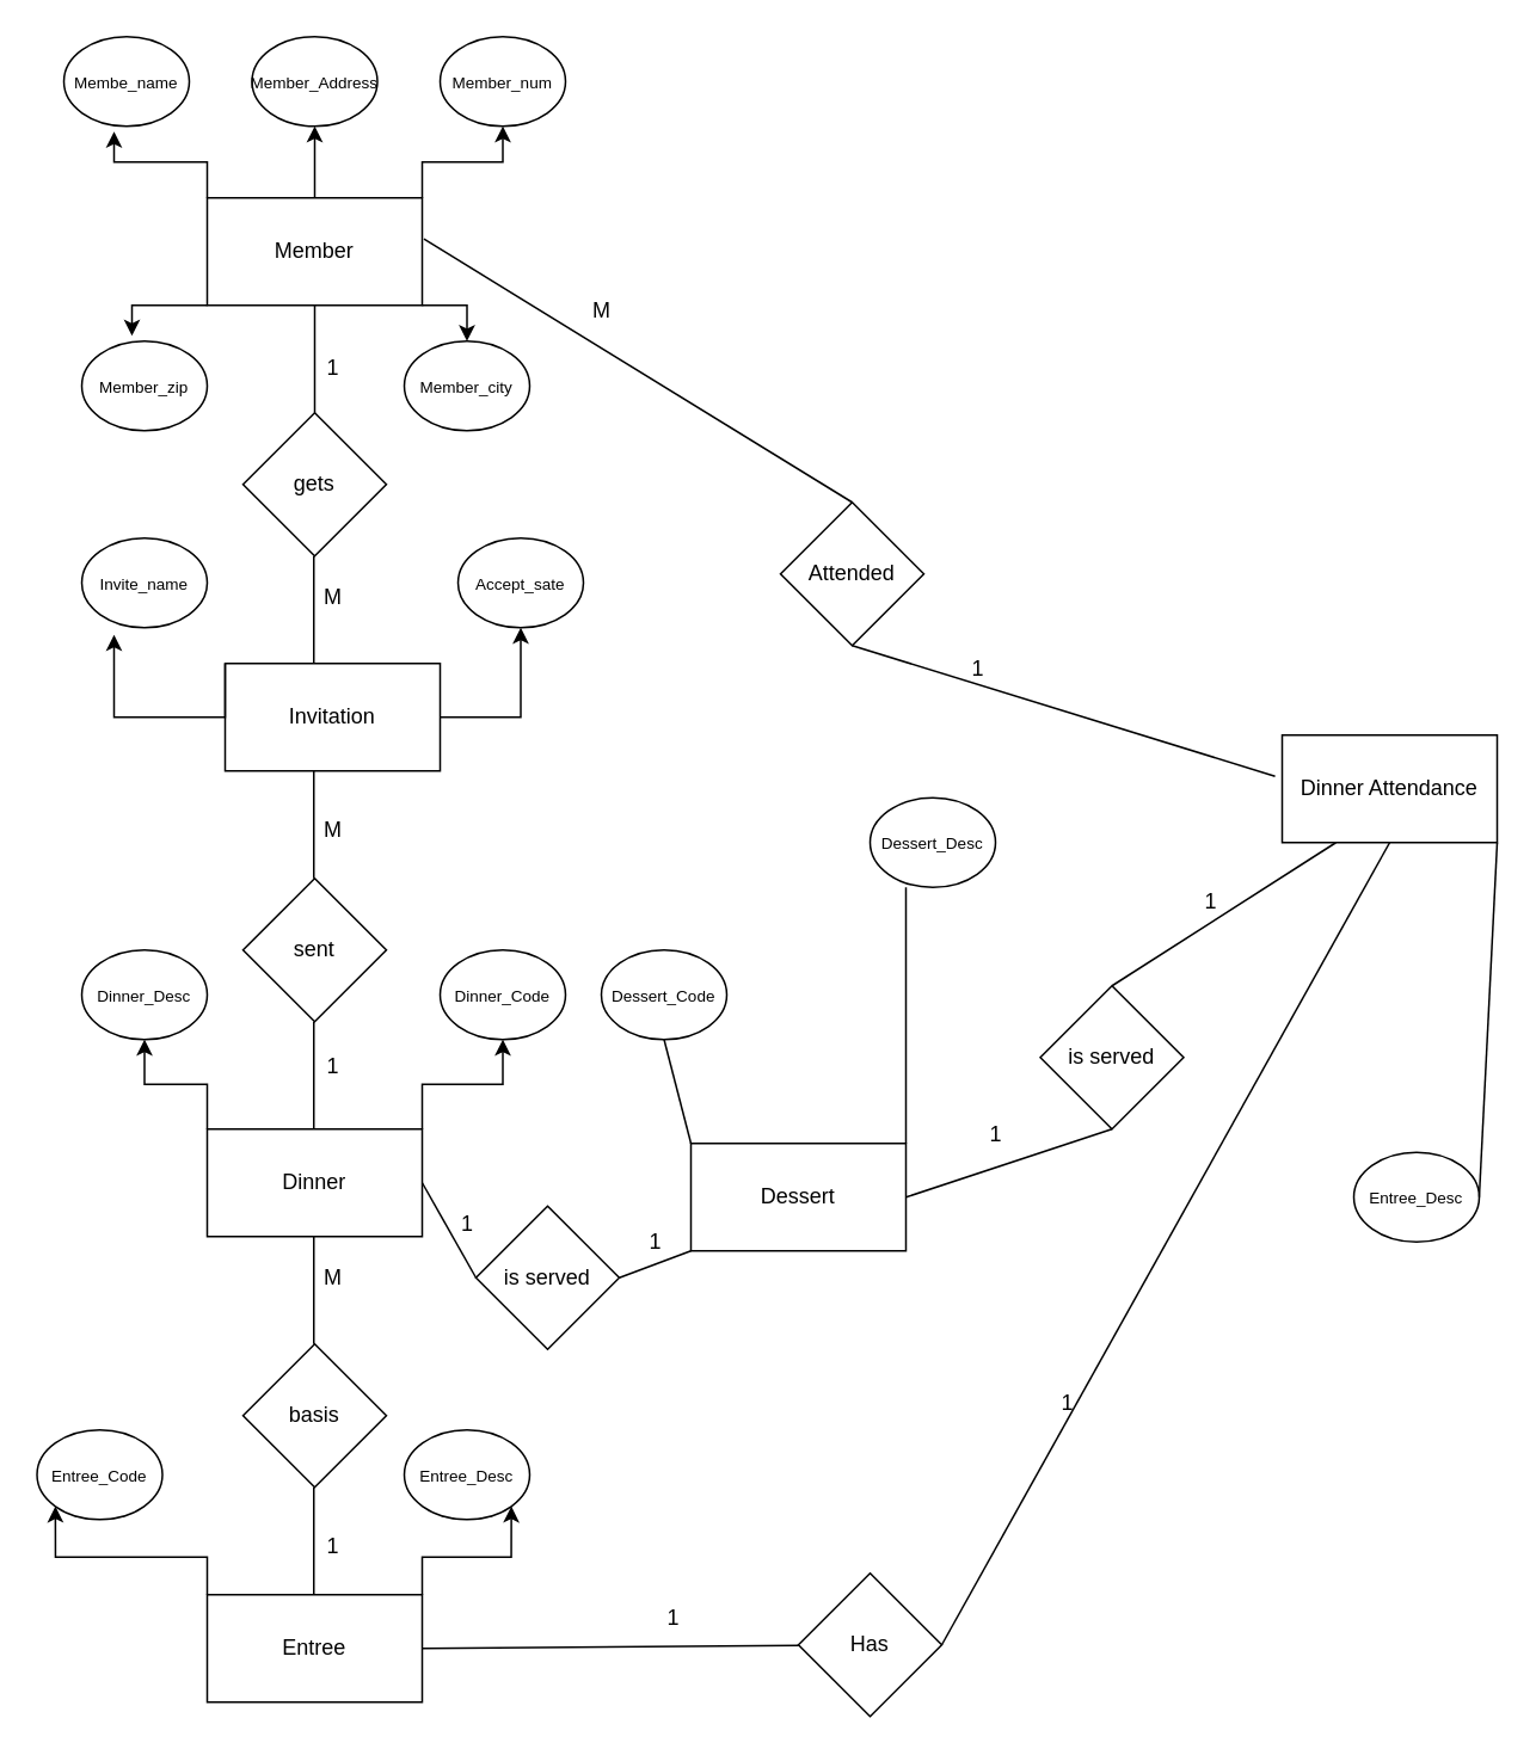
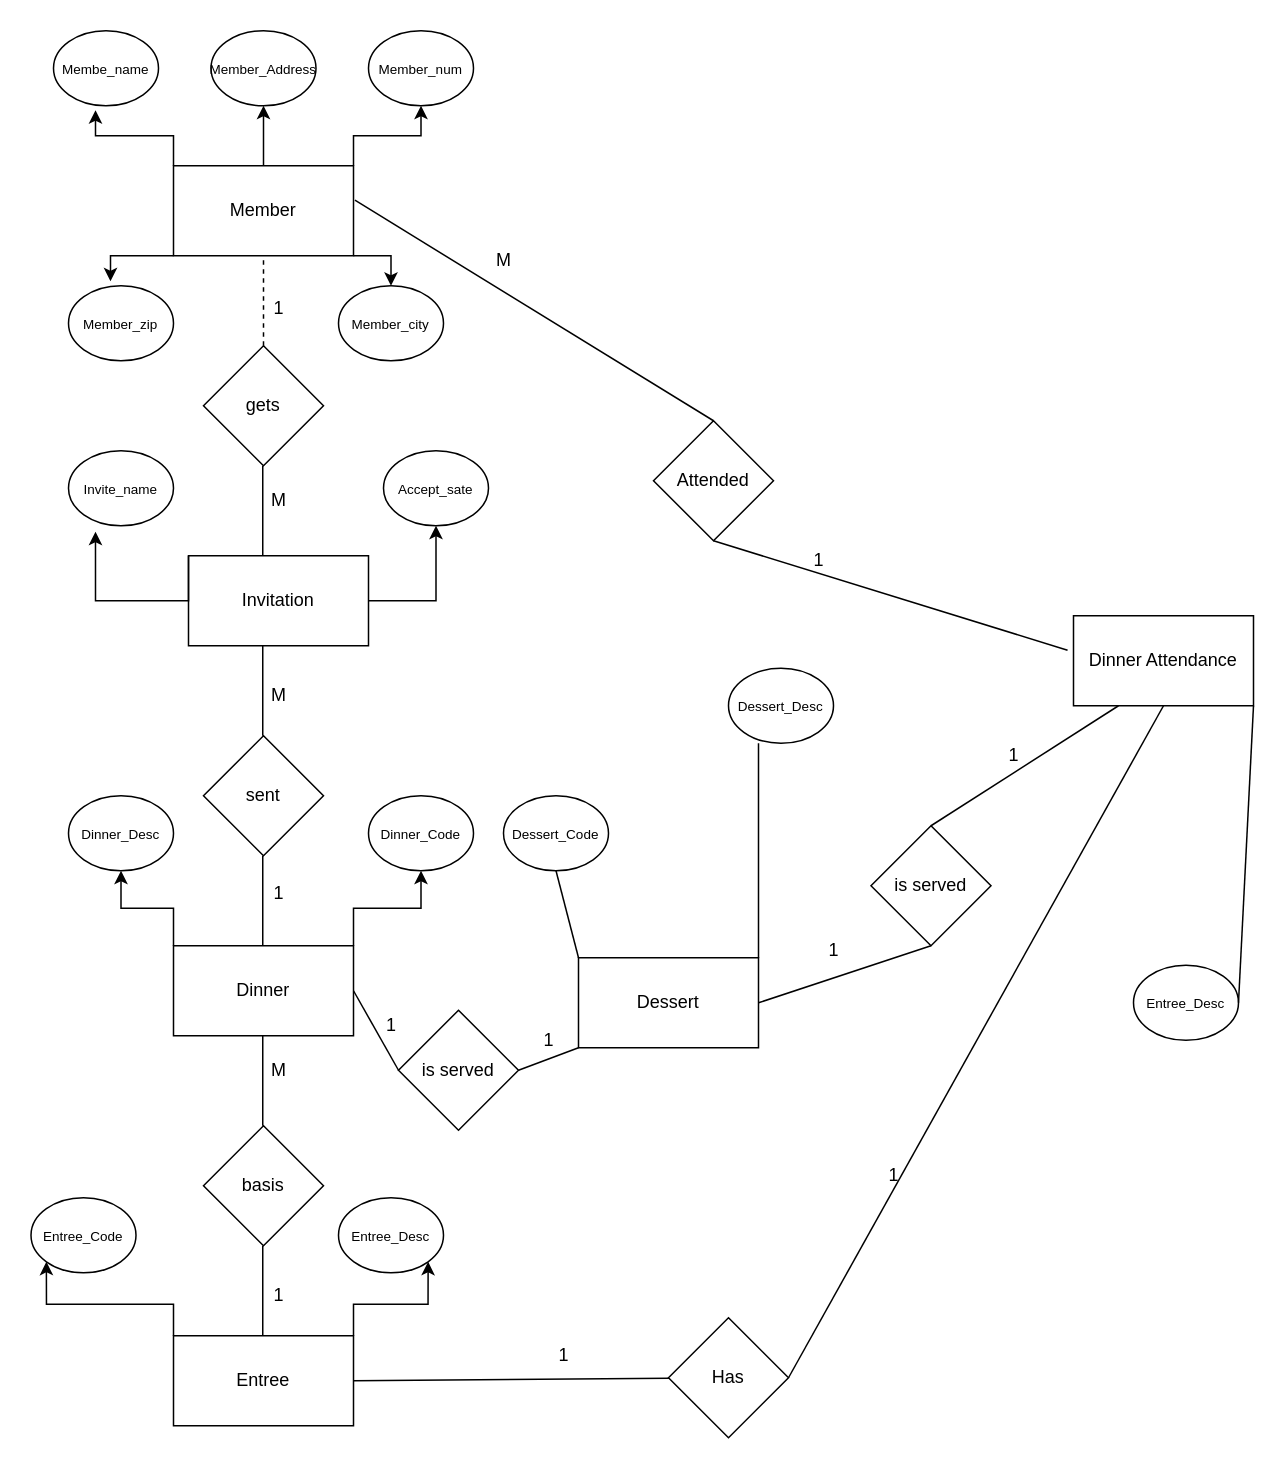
  <mxCell id="0" />
  <mxCell id="1" parent="0" />
  <mxCell id="2" style="edgeStyle=orthogonalEdgeStyle;rounded=0;orthogonalLoop=1;jettySize=auto;html=1;exitX=1;exitY=0;exitDx=0;exitDy=0;entryX=0.5;entryY=1;entryDx=0;entryDy=0;" edge="1" parent="1" source="5" target="10"><mxGeometry relative="1" as="geometry" /></mxCell>
  <mxCell id="3" style="edgeStyle=orthogonalEdgeStyle;rounded=0;orthogonalLoop=1;jettySize=auto;html=1;" edge="1" parent="1" source="5"><mxGeometry relative="1" as="geometry"><mxPoint x="175" y="70" as="targetPoint" /></mxGeometry></mxCell>
  <mxCell id="4" style="edgeStyle=orthogonalEdgeStyle;rounded=0;orthogonalLoop=1;jettySize=auto;html=1;exitX=1;exitY=1;exitDx=0;exitDy=0;entryX=0.5;entryY=0;entryDx=0;entryDy=0;" edge="1" parent="1" source="5" target="6"><mxGeometry relative="1" as="geometry" /></mxCell>
  <mxCell id="5" value="Member" style="rounded=0;whiteSpace=wrap;html=1;" vertex="1" parent="1"><mxGeometry x="115" y="110" width="120" height="60" as="geometry" /></mxCell>
  <mxCell id="6" value="&lt;font style=&quot;font-size: 9px;&quot;&gt;Member_city&lt;/font&gt;" style="ellipse;whiteSpace=wrap;html=1;" vertex="1" parent="1"><mxGeometry x="225" y="190" width="70" height="50" as="geometry" /></mxCell>
  <mxCell id="7" value="&lt;font style=&quot;font-size: 9px;&quot;&gt;Member_zip&lt;/font&gt;" style="ellipse;whiteSpace=wrap;html=1;" vertex="1" parent="1"><mxGeometry x="45" y="190" width="70" height="50" as="geometry" /></mxCell>
  <mxCell id="8" value="&lt;font style=&quot;font-size: 9px;&quot;&gt;Membe_name&lt;/font&gt;" style="ellipse;whiteSpace=wrap;html=1;" vertex="1" parent="1"><mxGeometry y="20" width="70" height="50" as="geometry" x="35" /></mxCell>
  <mxCell id="9" value="&lt;font style=&quot;font-size: 9px;&quot;&gt;Member_Address&lt;/font&gt;" style="ellipse;whiteSpace=wrap;html=1;" vertex="1" parent="1"><mxGeometry x="140" y="20" width="70" height="50" as="geometry" /></mxCell>
  <mxCell id="10" value="&lt;font style=&quot;font-size: 9px;&quot;&gt;Member_num&lt;/font&gt;" style="ellipse;whiteSpace=wrap;html=1;" vertex="1" parent="1"><mxGeometry x="245" y="20" width="70" height="50" as="geometry" /></mxCell>
  <mxCell id="11" style="edgeStyle=orthogonalEdgeStyle;rounded=0;orthogonalLoop=1;jettySize=auto;html=1;exitX=0;exitY=0;exitDx=0;exitDy=0;entryX=0.4;entryY=1.06;entryDx=0;entryDy=0;entryPerimeter=0;" edge="1" parent="1" source="5" target="8"><mxGeometry relative="1" as="geometry" /></mxCell>
  <mxCell id="12" style="edgeStyle=orthogonalEdgeStyle;rounded=0;orthogonalLoop=1;jettySize=auto;html=1;exitX=0;exitY=1;exitDx=0;exitDy=0;entryX=0.4;entryY=-0.06;entryDx=0;entryDy=0;entryPerimeter=0;" edge="1" parent="1" source="5" target="7"><mxGeometry relative="1" as="geometry"><Array as="points"><mxPoint x="73" y="170" /></Array></mxGeometry></mxCell>
  <mxCell id="13" style="edgeStyle=orthogonalEdgeStyle;rounded=0;orthogonalLoop=1;jettySize=auto;html=1;entryX=0.5;entryY=1;entryDx=0;entryDy=0;" edge="1" parent="1" source="14" target="16"><mxGeometry relative="1" as="geometry" /></mxCell>
  <mxCell id="14" value="Invitation" style="rounded=0;whiteSpace=wrap;html=1;" vertex="1" parent="1"><mxGeometry x="125" y="370" width="120" height="60" as="geometry" /></mxCell>
  <mxCell id="15" value="&lt;font style=&quot;font-size: 9px;&quot;&gt;Invite_name&lt;/font&gt;" style="ellipse;whiteSpace=wrap;html=1;" vertex="1" parent="1"><mxGeometry x="45" y="300" width="70" height="50" as="geometry" /></mxCell>
  <mxCell id="16" value="&lt;font style=&quot;font-size: 9px;&quot;&gt;Accept_sate&lt;/font&gt;" style="ellipse;whiteSpace=wrap;html=1;" vertex="1" parent="1"><mxGeometry x="255" y="300" width="70" height="50" as="geometry" /></mxCell>
  <mxCell id="17" style="edgeStyle=orthogonalEdgeStyle;rounded=0;orthogonalLoop=1;jettySize=auto;html=1;exitX=0;exitY=0;exitDx=0;exitDy=0;entryX=0.257;entryY=1.08;entryDx=0;entryDy=0;entryPerimeter=0;" edge="1" parent="1" source="14" target="15"><mxGeometry relative="1" as="geometry"><Array as="points"><mxPoint x="125" y="400" /><mxPoint x="63" y="400" /></Array></mxGeometry></mxCell>
  <mxCell id="18" value="gets" style="rhombus;whiteSpace=wrap;html=1;" vertex="1" parent="1"><mxGeometry x="135" y="230" width="80" height="80" as="geometry" /></mxCell>
- <mxCell id="19" value="" style="endArrow=none;html=1;rounded=0;entryX=0.5;entryY=1;entryDx=0;entryDy=0;" edge="1" parent="1" source="18" target="5"><mxGeometry width="50" height="50" relative="1" as="geometry"><mxPoint x="135" y="220" as="sourcePoint" /><mxPoint x="185" y="170" as="targetPoint" /></mxGeometry></mxCell>
+ <mxCell id="19" value="" style="endArrow=none;html=1;rounded=0;entryX=0.5;entryY=1;entryDx=0;entryDy=0;dashed=1;" edge="1" parent="1" source="18" target="5"><mxGeometry width="50" height="50" relative="1" as="geometry"><mxPoint x="135" y="220" as="sourcePoint" /><mxPoint x="185" y="170" as="targetPoint" /></mxGeometry></mxCell>
  <mxCell id="20" value="" style="endArrow=none;html=1;rounded=0;entryX=0.5;entryY=1;entryDx=0;entryDy=0;" edge="1" parent="1"><mxGeometry width="50" height="50" relative="1" as="geometry"><mxPoint x="174.5" y="370" as="sourcePoint" /><mxPoint x="174.5" y="310" as="targetPoint" /></mxGeometry></mxCell>
  <mxCell id="21" value="1" style="text;html=1;align=center;verticalAlign=middle;resizable=0;points=[];autosize=1;strokeColor=none;fillColor=none;" vertex="1" parent="1"><mxGeometry x="170" y="190" width="30" height="30" as="geometry" /></mxCell>
  <mxCell id="22" value="M" style="text;html=1;align=center;verticalAlign=middle;resizable=0;points=[];autosize=1;strokeColor=none;fillColor=none;" vertex="1" parent="1"><mxGeometry x="170" y="318" width="30" height="30" as="geometry" /></mxCell>
  <mxCell id="23" value="" style="endArrow=none;html=1;rounded=0;entryX=0.5;entryY=1;entryDx=0;entryDy=0;" edge="1" parent="1"><mxGeometry width="50" height="50" relative="1" as="geometry"><mxPoint x="174.5" y="630" as="sourcePoint" /><mxPoint x="174.5" y="570" as="targetPoint" /></mxGeometry></mxCell>
  <mxCell id="24" value="" style="endArrow=none;html=1;rounded=0;entryX=0.5;entryY=1;entryDx=0;entryDy=0;" edge="1" parent="1"><mxGeometry width="50" height="50" relative="1" as="geometry"><mxPoint x="174.5" y="490" as="sourcePoint" /><mxPoint x="174.5" y="430" as="targetPoint" /></mxGeometry></mxCell>
  <mxCell id="25" value="sent" style="rhombus;whiteSpace=wrap;html=1;" vertex="1" parent="1"><mxGeometry x="135" y="490" width="80" height="80" as="geometry" /></mxCell>
  <mxCell id="26" style="edgeStyle=orthogonalEdgeStyle;rounded=0;orthogonalLoop=1;jettySize=auto;html=1;exitX=0;exitY=0;exitDx=0;exitDy=0;" edge="1" parent="1" source="28" target="31"><mxGeometry relative="1" as="geometry" /></mxCell>
  <mxCell id="27" style="edgeStyle=orthogonalEdgeStyle;rounded=0;orthogonalLoop=1;jettySize=auto;html=1;exitX=1;exitY=0;exitDx=0;exitDy=0;entryX=0.5;entryY=1;entryDx=0;entryDy=0;" edge="1" parent="1" source="28" target="32"><mxGeometry relative="1" as="geometry" /></mxCell>
  <mxCell id="28" value="Dinner" style="rounded=0;whiteSpace=wrap;html=1;" vertex="1" parent="1"><mxGeometry x="115" y="630" width="120" height="60" as="geometry" /></mxCell>
  <mxCell id="29" value="M&lt;div&gt;&lt;br&gt;&lt;/div&gt;" style="text;html=1;align=center;verticalAlign=middle;resizable=0;points=[];autosize=1;strokeColor=none;fillColor=none;" vertex="1" parent="1"><mxGeometry x="170" y="450" width="30" height="40" as="geometry" /></mxCell>
  <mxCell id="30" value="1" style="text;html=1;align=center;verticalAlign=middle;resizable=0;points=[];autosize=1;strokeColor=none;fillColor=none;" vertex="1" parent="1"><mxGeometry x="170" y="580" width="30" height="30" as="geometry" /></mxCell>
  <mxCell id="31" value="&lt;font style=&quot;font-size: 9px;&quot;&gt;Dinner_Desc&lt;/font&gt;" style="ellipse;whiteSpace=wrap;html=1;" vertex="1" parent="1"><mxGeometry x="45" y="530" width="70" height="50" as="geometry" /></mxCell>
  <mxCell id="32" value="&lt;font style=&quot;font-size: 9px;&quot;&gt;Dinner_Code&lt;/font&gt;" style="ellipse;whiteSpace=wrap;html=1;" vertex="1" parent="1"><mxGeometry x="245" y="530" width="70" height="50" as="geometry" /></mxCell>
  <mxCell id="33" value="basis" style="rhombus;whiteSpace=wrap;html=1;" vertex="1" parent="1"><mxGeometry x="135" y="750" width="80" height="80" as="geometry" /></mxCell>
  <mxCell id="34" value="" style="endArrow=none;html=1;rounded=0;entryX=0.5;entryY=1;entryDx=0;entryDy=0;" edge="1" parent="1"><mxGeometry width="50" height="50" relative="1" as="geometry"><mxPoint x="174.5" y="750" as="sourcePoint" /><mxPoint x="174.5" y="690" as="targetPoint" /></mxGeometry></mxCell>
  <mxCell id="35" value="" style="endArrow=none;html=1;rounded=0;entryX=0.5;entryY=1;entryDx=0;entryDy=0;" edge="1" parent="1"><mxGeometry width="50" height="50" relative="1" as="geometry"><mxPoint x="174.5" y="890" as="sourcePoint" /><mxPoint x="174.5" y="830" as="targetPoint" /></mxGeometry></mxCell>
  <mxCell id="36" style="edgeStyle=orthogonalEdgeStyle;rounded=0;orthogonalLoop=1;jettySize=auto;html=1;exitX=0;exitY=0;exitDx=0;exitDy=0;entryX=0;entryY=1;entryDx=0;entryDy=0;" edge="1" parent="1" source="38" target="42"><mxGeometry relative="1" as="geometry" /></mxCell>
  <mxCell id="37" style="edgeStyle=orthogonalEdgeStyle;rounded=0;orthogonalLoop=1;jettySize=auto;html=1;exitX=1;exitY=0;exitDx=0;exitDy=0;entryX=1;entryY=1;entryDx=0;entryDy=0;" edge="1" parent="1" source="38" target="41"><mxGeometry relative="1" as="geometry" /></mxCell>
  <mxCell id="38" value="Entree" style="rounded=0;whiteSpace=wrap;html=1;" vertex="1" parent="1"><mxGeometry x="115" y="890" width="120" height="60" as="geometry" /></mxCell>
  <mxCell id="39" value="M" style="text;html=1;align=center;verticalAlign=middle;resizable=0;points=[];autosize=1;strokeColor=none;fillColor=none;" vertex="1" parent="1"><mxGeometry x="170" y="698" width="30" height="30" as="geometry" /></mxCell>
  <mxCell id="40" value="1" style="text;html=1;align=center;verticalAlign=middle;resizable=0;points=[];autosize=1;strokeColor=none;fillColor=none;" vertex="1" parent="1"><mxGeometry x="170" y="848" width="30" height="30" as="geometry" /></mxCell>
  <mxCell id="41" value="&lt;font style=&quot;font-size: 9px;&quot;&gt;Entree_Desc&lt;/font&gt;" style="ellipse;whiteSpace=wrap;html=1;" vertex="1" parent="1"><mxGeometry x="225" y="798" width="70" height="50" as="geometry" /></mxCell>
  <mxCell id="42" value="&lt;font style=&quot;font-size: 9px;&quot;&gt;Entree_Code&lt;/font&gt;" style="ellipse;whiteSpace=wrap;html=1;" vertex="1" parent="1"><mxGeometry x="20" y="798" width="70" height="50" as="geometry" /></mxCell>
  <mxCell id="43" value="Dinner Attendance" style="rounded=0;whiteSpace=wrap;html=1;" vertex="1" parent="1"><mxGeometry x="715" y="410" width="120" height="60" as="geometry" /></mxCell>
  <mxCell id="44" value="Attended" style="rhombus;whiteSpace=wrap;html=1;" vertex="1" parent="1"><mxGeometry x="435" y="280" width="80" height="80" as="geometry" /></mxCell>
  <mxCell id="45" value="" style="endArrow=none;html=1;rounded=0;exitX=1.008;exitY=0.383;exitDx=0;exitDy=0;exitPerimeter=0;entryX=0.5;entryY=0;entryDx=0;entryDy=0;" edge="1" parent="1" source="5" target="44"><mxGeometry width="50" height="50" relative="1" as="geometry"><mxPoint x="315" y="150" as="sourcePoint" /><mxPoint x="365" y="100" as="targetPoint" /></mxGeometry></mxCell>
  <mxCell id="46" value="" style="endArrow=none;html=1;rounded=0;exitX=1.008;exitY=0.383;exitDx=0;exitDy=0;exitPerimeter=0;entryX=-0.033;entryY=0.383;entryDx=0;entryDy=0;entryPerimeter=0;" edge="1" parent="1" target="43"><mxGeometry width="50" height="50" relative="1" as="geometry"><mxPoint x="475" y="360" as="sourcePoint" /><mxPoint x="714" y="507" as="targetPoint" /></mxGeometry></mxCell>
  <mxCell id="47" value="&lt;font style=&quot;font-size: 9px;&quot;&gt;Entree_Desc&lt;/font&gt;" style="ellipse;whiteSpace=wrap;html=1;" vertex="1" parent="1"><mxGeometry x="755" y="643" width="70" height="50" as="geometry" /></mxCell>
  <mxCell id="48" value="" style="endArrow=none;html=1;rounded=0;exitX=1;exitY=1;exitDx=0;exitDy=0;entryX=1;entryY=0.5;entryDx=0;entryDy=0;" edge="1" parent="1" source="43" target="47"><mxGeometry width="50" height="50" relative="1" as="geometry"><mxPoint x="765" y="540" as="sourcePoint" /><mxPoint x="1004" y="687" as="targetPoint" /></mxGeometry></mxCell>
  <mxCell id="49" value="Has" style="rhombus;whiteSpace=wrap;html=1;" vertex="1" parent="1"><mxGeometry x="445" y="878" width="80" height="80" as="geometry" /></mxCell>
  <mxCell id="50" value="" style="endArrow=none;html=1;rounded=0;exitX=1;exitY=0.5;exitDx=0;exitDy=0;" edge="1" parent="1" source="38" target="49"><mxGeometry width="50" height="50" relative="1" as="geometry"><mxPoint x="385" y="920" as="sourcePoint" /><mxPoint x="435" y="870" as="targetPoint" /></mxGeometry></mxCell>
  <mxCell id="51" value="" style="endArrow=none;html=1;rounded=0;exitX=1;exitY=0.5;exitDx=0;exitDy=0;entryX=0.5;entryY=1;entryDx=0;entryDy=0;" edge="1" parent="1" source="49" target="43"><mxGeometry width="50" height="50" relative="1" as="geometry"><mxPoint x="595" y="920" as="sourcePoint" /><mxPoint x="645" y="870" as="targetPoint" /></mxGeometry></mxCell>
  <mxCell id="52" value="Dessert" style="rounded=0;whiteSpace=wrap;html=1;" vertex="1" parent="1"><mxGeometry x="385" y="638" width="120" height="60" as="geometry" /></mxCell>
  <mxCell id="53" value="&lt;font style=&quot;font-size: 9px;&quot;&gt;Dessert_Code&lt;/font&gt;" style="ellipse;whiteSpace=wrap;html=1;" vertex="1" parent="1"><mxGeometry x="335" y="530" width="70" height="50" as="geometry" /></mxCell>
  <mxCell id="54" value="&lt;font style=&quot;font-size: 9px;&quot;&gt;Dessert_Desc&lt;/font&gt;" style="ellipse;whiteSpace=wrap;html=1;" vertex="1" parent="1"><mxGeometry x="485" y="445" width="70" height="50" as="geometry" /></mxCell>
  <mxCell id="55" value="" style="endArrow=none;html=1;rounded=0;entryX=0.5;entryY=1;entryDx=0;entryDy=0;exitX=0;exitY=0;exitDx=0;exitDy=0;" edge="1" parent="1" source="52" target="53"><mxGeometry width="50" height="50" relative="1" as="geometry"><mxPoint x="385" y="630" as="sourcePoint" /><mxPoint x="355" y="610" as="targetPoint" /></mxGeometry></mxCell>
  <mxCell id="56" value="" style="endArrow=none;html=1;rounded=0;exitX=1;exitY=0;exitDx=0;exitDy=0;entryX=0.286;entryY=1;entryDx=0;entryDy=0;entryPerimeter=0;" edge="1" parent="1" source="52" target="54"><mxGeometry width="50" height="50" relative="1" as="geometry"><mxPoint x="525" y="638" as="sourcePoint" /><mxPoint x="575" y="588" as="targetPoint" /></mxGeometry></mxCell>
  <mxCell id="57" value="1" style="text;html=1;align=center;verticalAlign=middle;resizable=0;points=[];autosize=1;strokeColor=none;fillColor=none;" vertex="1" parent="1"><mxGeometry x="580" y="768" width="30" height="30" as="geometry" /></mxCell>
  <mxCell id="58" value="1" style="text;html=1;align=center;verticalAlign=middle;resizable=0;points=[];autosize=1;strokeColor=none;fillColor=none;" vertex="1" parent="1"><mxGeometry x="360" y="888" width="30" height="30" as="geometry" /></mxCell>
  <mxCell id="59" value="is served" style="rhombus;whiteSpace=wrap;html=1;" vertex="1" parent="1"><mxGeometry x="580" y="550" width="80" height="80" as="geometry" /></mxCell>
  <mxCell id="60" value="" style="endArrow=none;html=1;rounded=0;entryX=0.25;entryY=1;entryDx=0;entryDy=0;exitX=0.5;exitY=0;exitDx=0;exitDy=0;" edge="1" parent="1" source="59" target="43"><mxGeometry width="50" height="50" relative="1" as="geometry"><mxPoint x="675" y="510" as="sourcePoint" /><mxPoint x="725" y="460" as="targetPoint" /></mxGeometry></mxCell>
  <mxCell id="61" value="" style="endArrow=none;html=1;rounded=0;entryX=0.5;entryY=1;entryDx=0;entryDy=0;exitX=1;exitY=0.5;exitDx=0;exitDy=0;" edge="1" parent="1" source="52" target="59"><mxGeometry width="50" height="50" relative="1" as="geometry"><mxPoint x="525" y="710" as="sourcePoint" /><mxPoint x="575" y="660" as="targetPoint" /></mxGeometry></mxCell>
  <mxCell id="62" value="1" style="text;html=1;align=center;verticalAlign=middle;resizable=0;points=[];autosize=1;strokeColor=none;fillColor=none;" vertex="1" parent="1"><mxGeometry x="660" y="488" width="30" height="30" as="geometry" /></mxCell>
  <mxCell id="63" value="1" style="text;html=1;align=center;verticalAlign=middle;resizable=0;points=[];autosize=1;strokeColor=none;fillColor=none;" vertex="1" parent="1"><mxGeometry x="540" y="618" width="30" height="30" as="geometry" /></mxCell>
  <mxCell id="64" value="is served" style="rhombus;whiteSpace=wrap;html=1;" vertex="1" parent="1"><mxGeometry x="265" y="673" width="80" height="80" as="geometry" /></mxCell>
  <mxCell id="65" value="" style="endArrow=none;html=1;rounded=0;entryX=0;entryY=1;entryDx=0;entryDy=0;exitX=1;exitY=0.5;exitDx=0;exitDy=0;" edge="1" parent="1" source="64" target="52"><mxGeometry width="50" height="50" relative="1" as="geometry"><mxPoint x="415" y="769" as="sourcePoint" /><mxPoint x="415" y="698" as="targetPoint" /></mxGeometry></mxCell>
  <mxCell id="66" value="1" style="text;html=1;align=center;verticalAlign=middle;resizable=0;points=[];autosize=1;strokeColor=none;fillColor=none;" vertex="1" parent="1"><mxGeometry x="350" y="678" width="30" height="30" as="geometry" /></mxCell>
  <mxCell id="67" value="" style="endArrow=none;html=1;rounded=0;entryX=0;entryY=0.5;entryDx=0;entryDy=0;exitX=1;exitY=0.5;exitDx=0;exitDy=0;" edge="1" parent="1" source="28" target="64"><mxGeometry width="50" height="50" relative="1" as="geometry"><mxPoint x="215" y="770" as="sourcePoint" /><mxPoint x="265" y="720" as="targetPoint" /></mxGeometry></mxCell>
  <mxCell id="68" value="1" style="text;html=1;align=center;verticalAlign=middle;resizable=0;points=[];autosize=1;strokeColor=none;fillColor=none;" vertex="1" parent="1"><mxGeometry x="245" y="668" width="30" height="30" as="geometry" /></mxCell>
  <mxCell id="69" value="M" style="text;html=1;align=center;verticalAlign=middle;resizable=0;points=[];autosize=1;strokeColor=none;fillColor=none;" vertex="1" parent="1"><mxGeometry x="320" y="158" width="30" height="30" as="geometry" /></mxCell>
  <mxCell id="70" value="1" style="text;html=1;align=center;verticalAlign=middle;resizable=0;points=[];autosize=1;strokeColor=none;fillColor=none;" vertex="1" parent="1"><mxGeometry x="530" y="358" width="30" height="30" as="geometry" /></mxCell>
